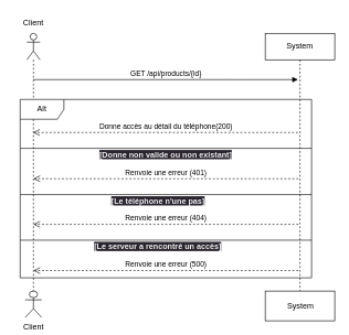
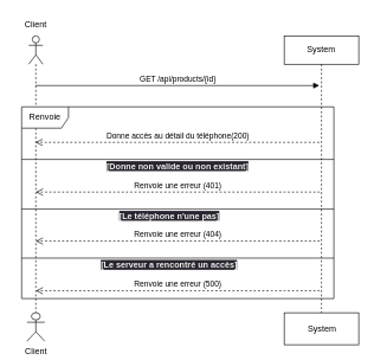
  <mxCell id="0" />
  <mxCell id="1" parent="0" />
  <mxCell id="2" value="System" style="shape=umlLifeline;perimeter=lifelinePerimeter;whiteSpace=wrap;html=1;container=1;collapsible=0;recursiveResize=0;outlineConnect=0;" parent="1" vertex="1"><mxGeometry x="400" y="50" width="105" height="390" as="geometry" /></mxCell>
  <mxCell id="3" value="GET /api/products/{id}" style="html=1;verticalAlign=bottom;endArrow=block;" parent="2" edge="1"><mxGeometry width="80" relative="1" as="geometry"><mxPoint x="-350.333" y="70.0" as="sourcePoint" /><mxPoint x="49.5" y="70.0" as="targetPoint" /><Array as="points"><mxPoint x="-40" y="70" /></Array></mxGeometry></mxCell>
  <mxCell id="4" value="Donne accès au détail du téléphone(200)" style="html=1;verticalAlign=bottom;endArrow=open;dashed=1;endSize=8;" parent="2" edge="1"><mxGeometry relative="1" as="geometry"><mxPoint x="49.5" y="150" as="sourcePoint" /><mxPoint x="-350.5" y="150" as="targetPoint" /><Array as="points"><mxPoint x="-40" y="150" /><mxPoint x="-260" y="150" /></Array></mxGeometry></mxCell>
  <mxCell id="5" value="" style="shape=umlLifeline;participant=umlActor;perimeter=lifelinePerimeter;whiteSpace=wrap;html=1;container=1;collapsible=0;recursiveResize=0;verticalAlign=top;spacingTop=36;outlineConnect=0;fontStyle=1" parent="1" vertex="1"><mxGeometry x="40" y="50" width="20" height="390" as="geometry" /></mxCell>
  <mxCell id="6" value="Client" style="text;html=1;strokeColor=none;fillColor=none;align=center;verticalAlign=middle;whiteSpace=wrap;rounded=0;" parent="1" vertex="1"><mxGeometry x="20" y="20" width="60" height="30" as="geometry" /></mxCell>
  <mxCell id="7" value="Client" style="shape=umlActor;verticalLabelPosition=bottom;verticalAlign=top;html=1;outlineConnect=0;" parent="1" vertex="1"><mxGeometry x="37.5" y="440" width="25" height="40" as="geometry" /></mxCell>
- <mxCell id="8" value="Alt" style="shape=umlFrame;whiteSpace=wrap;html=1;width=66;height=30;" parent="1" vertex="1"><mxGeometry x="30" y="150" width="440.01" height="270" as="geometry" /></mxCell>
+ <mxCell id="8" value="Renvoie" style="shape=umlFrame;whiteSpace=wrap;html=1;width=66;height=30;" parent="1" vertex="1"><mxGeometry x="30" y="150" width="440.01" height="270" as="geometry" /></mxCell>
  <mxCell id="9" value="" style="line;strokeWidth=1;align=left;verticalAlign=middle;spacingTop=-1;spacingLeft=3;spacingRight=3;rotatable=0;labelPosition=right;points=[];portConstraint=eastwest;labelBackgroundColor=#F4F1DE;rounded=0;" parent="1" vertex="1"><mxGeometry x="30" y="220" width="440" height="8" as="geometry" /></mxCell>
  <mxCell id="10" value="&lt;span style=&quot;color: rgb(240, 240, 240); font-family: Helvetica; font-size: 12px; font-style: normal; font-variant-ligatures: normal; font-variant-caps: normal; font-weight: 700; letter-spacing: normal; orphans: 2; text-align: center; text-indent: 0px; text-transform: none; widows: 2; word-spacing: 0px; -webkit-text-stroke-width: 0px; background-color: rgb(42, 37, 47); text-decoration-thickness: initial; text-decoration-style: initial; text-decoration-color: initial; float: none; display: inline !important;&quot;&gt;[Donne non valide ou non existant]&lt;/span&gt;" style="text;whiteSpace=wrap;html=1;" parent="1" vertex="1"><mxGeometry x="148.12" y="220" width="203.75" height="40" as="geometry" /></mxCell>
  <mxCell id="11" value="Renvoie une erreur (401)" style="html=1;verticalAlign=bottom;endArrow=open;dashed=1;endSize=8;" parent="1" edge="1"><mxGeometry relative="1" as="geometry"><mxPoint x="450" y="270" as="sourcePoint" /><mxPoint x="50" y="270" as="targetPoint" /><Array as="points"><mxPoint x="390.5" y="270" /></Array><mxPoint as="offset" /></mxGeometry></mxCell>
  <mxCell id="12" value="" style="line;strokeWidth=1;align=left;verticalAlign=middle;spacingTop=-1;spacingLeft=3;spacingRight=3;rotatable=0;labelPosition=right;points=[];portConstraint=eastwest;labelBackgroundColor=#F4F1DE;rounded=0;" parent="1" vertex="1"><mxGeometry x="30" y="359" width="440" height="8" as="geometry" /></mxCell>
  <mxCell id="13" value="Renvoie une erreur (500)" style="html=1;verticalAlign=bottom;endArrow=open;dashed=1;endSize=8;" parent="1" edge="1"><mxGeometry relative="1" as="geometry"><mxPoint x="450" y="409" as="sourcePoint" /><mxPoint x="50" y="409" as="targetPoint" /><Array as="points"><mxPoint x="390.5" y="409" /></Array><mxPoint as="offset" /></mxGeometry></mxCell>
  <mxCell id="14" value="" style="line;strokeWidth=1;align=left;verticalAlign=middle;spacingTop=-1;spacingLeft=3;spacingRight=3;rotatable=0;labelPosition=right;points=[];portConstraint=eastwest;labelBackgroundColor=#F4F1DE;rounded=0;" parent="1" vertex="1"><mxGeometry x="30" y="290" width="440" height="8" as="geometry" /></mxCell>
  <mxCell id="15" value="Renvoie une erreur (404)" style="html=1;verticalAlign=bottom;endArrow=open;dashed=1;endSize=8;" parent="1" edge="1"><mxGeometry relative="1" as="geometry"><mxPoint x="450" y="339" as="sourcePoint" /><mxPoint x="50" y="339" as="targetPoint" /><Array as="points"><mxPoint x="390.5" y="339" /></Array><mxPoint as="offset" /></mxGeometry></mxCell>
  <mxCell id="16" value="&lt;span style=&quot;color: rgb(240, 240, 240); font-family: Helvetica; font-size: 12px; font-style: normal; font-variant-ligatures: normal; font-variant-caps: normal; font-weight: 700; letter-spacing: normal; orphans: 2; text-align: center; text-indent: 0px; text-transform: none; widows: 2; word-spacing: 0px; -webkit-text-stroke-width: 0px; background-color: rgb(42, 37, 47); text-decoration-thickness: initial; text-decoration-style: initial; text-decoration-color: initial; float: none; display: inline !important;&quot;&gt;[Le serveur a rencontré un accès]&lt;/span&gt;" style="text;whiteSpace=wrap;html=1;" parent="1" vertex="1"><mxGeometry x="139.53" y="359" width="220.94" height="31" as="geometry" /></mxCell>
  <mxCell id="17" value="&lt;span style=&quot;color: rgb(240, 240, 240); font-family: Helvetica; font-size: 12px; font-style: normal; font-variant-ligatures: normal; font-variant-caps: normal; font-weight: 700; letter-spacing: normal; orphans: 2; text-align: center; text-indent: 0px; text-transform: none; widows: 2; word-spacing: 0px; -webkit-text-stroke-width: 0px; background-color: rgb(42, 37, 47); text-decoration-thickness: initial; text-decoration-style: initial; text-decoration-color: initial; float: none; display: inline !important;&quot;&gt;[Le téléphone n'une pas]&lt;/span&gt;" style="text;whiteSpace=wrap;html=1;" parent="1" vertex="1"><mxGeometry x="166.25" y="290" width="167.5" height="40" as="geometry" /></mxCell>
  <mxCell id="18" value="&lt;span style=&quot;&quot;&gt;System&lt;/span&gt;" style="html=1;" parent="1" vertex="1"><mxGeometry x="400" y="440" width="105" height="45" as="geometry" /></mxCell>
